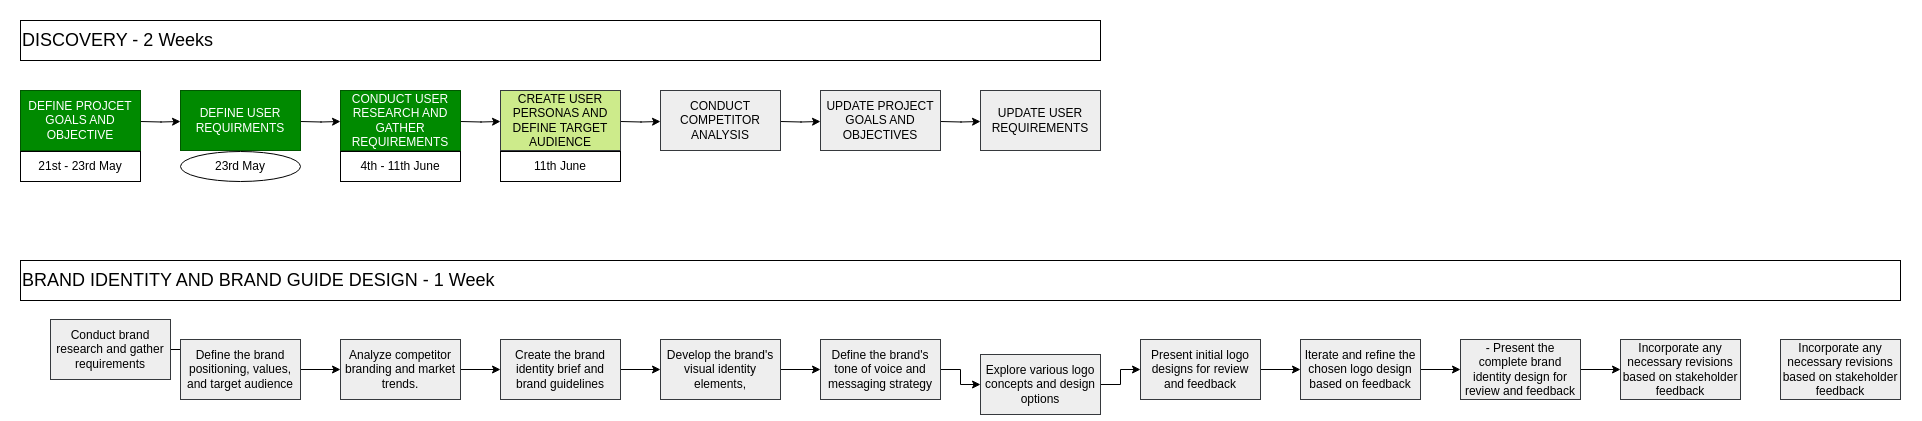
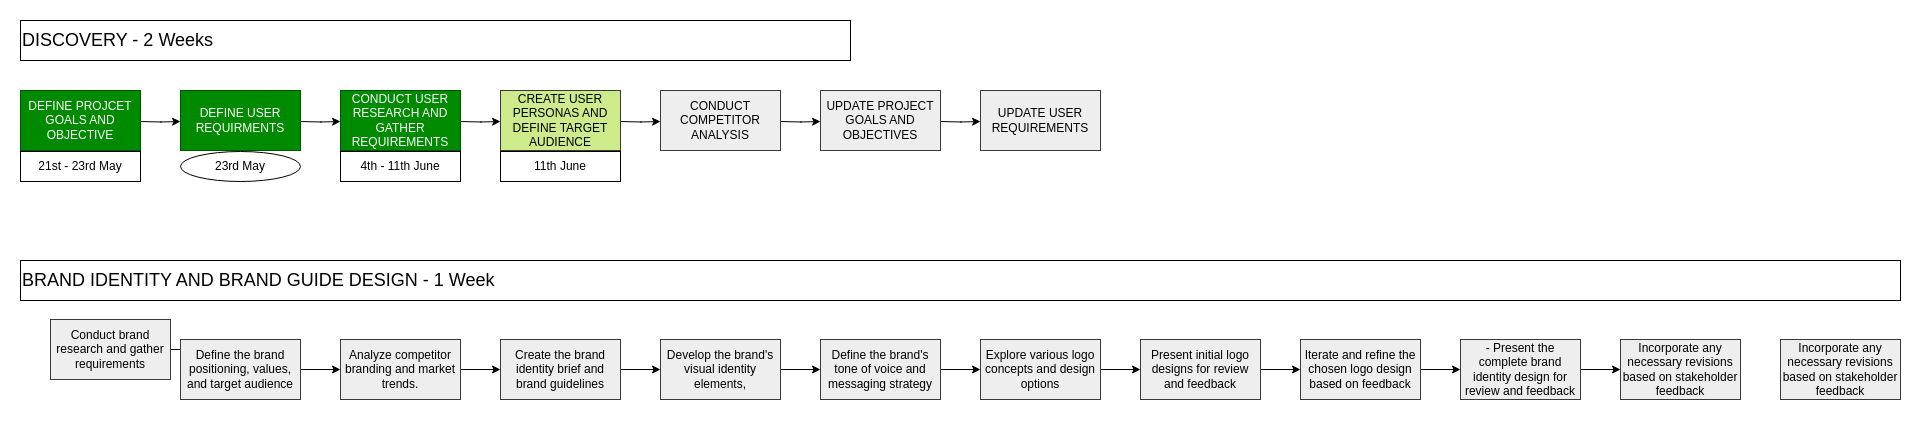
  <mxCell id="0" />
  <mxCell id="1" parent="0" />
- <mxCell id="2" value="&lt;font style=&quot;font-size: 18px;&quot;&gt;DISCOVERY - 2 Weeks&lt;/font&gt;" style="rounded=0;whiteSpace=wrap;html=1;align=left;" vertex="1" parent="1"><mxGeometry x="20" y="20" width="1080" height="40" as="geometry" /></mxCell>
+ <mxCell id="2" value="&lt;font style=&quot;font-size: 18px;&quot;&gt;DISCOVERY - 2 Weeks&lt;/font&gt;" style="rounded=0;whiteSpace=wrap;html=1;align=left;" vertex="1" parent="1"><mxGeometry x="20" y="20" width="830" height="40" as="geometry" /></mxCell>
  <mxCell id="3" value="" style="edgeStyle=orthogonalEdgeStyle;rounded=0;orthogonalLoop=1;jettySize=auto;html=1;" edge="1" parent="1"><mxGeometry relative="1" as="geometry"><mxPoint x="140" y="121" as="sourcePoint" /><mxPoint x="180" y="121" as="targetPoint" /></mxGeometry></mxCell>
  <mxCell id="4" value="DEFINE PROJCET GOALS AND OBJECTIVE" style="rounded=0;whiteSpace=wrap;html=1;fillColor=#008a00;fontColor=#ffffff;strokeColor=#005700;" vertex="1" parent="1"><mxGeometry x="20" y="90" width="120" height="60" as="geometry" /></mxCell>
  <mxCell id="5" value="" style="edgeStyle=orthogonalEdgeStyle;rounded=0;orthogonalLoop=1;jettySize=auto;html=1;" edge="1" parent="1"><mxGeometry relative="1" as="geometry"><mxPoint x="300" y="121" as="sourcePoint" /><mxPoint x="340" y="121" as="targetPoint" /></mxGeometry></mxCell>
  <mxCell id="6" value="DEFINE USER REQUIRMENTS" style="rounded=0;whiteSpace=wrap;html=1;fillColor=#008a00;fontColor=#ffffff;strokeColor=#005700;" vertex="1" parent="1"><mxGeometry x="180" y="90" width="120" height="60" as="geometry" /></mxCell>
  <mxCell id="7" value="" style="edgeStyle=orthogonalEdgeStyle;rounded=0;orthogonalLoop=1;jettySize=auto;html=1;" edge="1" parent="1"><mxGeometry relative="1" as="geometry"><mxPoint x="460" y="121" as="sourcePoint" /><mxPoint x="500" y="121" as="targetPoint" /></mxGeometry></mxCell>
  <mxCell id="8" value="CONDUCT USER RESEARCH AND GATHER REQUIREMENTS" style="rounded=0;whiteSpace=wrap;html=1;fillColor=#008a00;fontColor=#ffffff;strokeColor=#005700;" vertex="1" parent="1"><mxGeometry x="340" y="90" width="120" height="60" as="geometry" /></mxCell>
  <mxCell id="9" value="" style="edgeStyle=orthogonalEdgeStyle;rounded=0;orthogonalLoop=1;jettySize=auto;html=1;" edge="1" parent="1"><mxGeometry relative="1" as="geometry"><mxPoint x="620" y="121" as="sourcePoint" /><mxPoint x="660" y="121" as="targetPoint" /></mxGeometry></mxCell>
  <mxCell id="10" value="CREATE USER PERSONAS AND DEFINE TARGET AUDIENCE" style="rounded=0;whiteSpace=wrap;html=1;fillColor=#cdeb8b;strokeColor=#36393d;" vertex="1" parent="1"><mxGeometry x="500" y="90" width="120" height="60" as="geometry" /></mxCell>
  <mxCell id="11" value="" style="edgeStyle=orthogonalEdgeStyle;rounded=0;orthogonalLoop=1;jettySize=auto;html=1;" edge="1" parent="1"><mxGeometry relative="1" as="geometry"><mxPoint x="780" y="121" as="sourcePoint" /><mxPoint x="820" y="121" as="targetPoint" /></mxGeometry></mxCell>
  <mxCell id="12" value="CONDUCT COMPETITOR ANALYSIS" style="rounded=0;whiteSpace=wrap;html=1;fillColor=#eeeeee;strokeColor=#36393d;" vertex="1" parent="1"><mxGeometry x="660" y="90" width="120" height="60" as="geometry" /></mxCell>
  <mxCell id="13" value="" style="edgeStyle=orthogonalEdgeStyle;rounded=0;orthogonalLoop=1;jettySize=auto;html=1;" edge="1" parent="1"><mxGeometry relative="1" as="geometry"><mxPoint x="940" y="121" as="sourcePoint" /><mxPoint x="980" y="121" as="targetPoint" /></mxGeometry></mxCell>
  <mxCell id="14" value="UPDATE PROJECT GOALS AND OBJECTIVES" style="rounded=0;whiteSpace=wrap;html=1;fillColor=#eeeeee;strokeColor=#36393d;" vertex="1" parent="1"><mxGeometry x="820" y="90" width="120" height="60" as="geometry" /></mxCell>
  <mxCell id="15" value="UPDATE USER REQUIREMENTS" style="rounded=0;whiteSpace=wrap;html=1;fillColor=#eeeeee;strokeColor=#36393d;" vertex="1" parent="1"><mxGeometry x="980" y="90" width="120" height="60" as="geometry" /></mxCell>
  <mxCell id="16" value="21st - 23rd May" style="rounded=0;whiteSpace=wrap;html=1;" vertex="1" parent="1"><mxGeometry x="20" y="151" width="120" height="30" as="geometry" /></mxCell>
  <mxCell id="17" value="23rd May" style="ellipse;whiteSpace=wrap;html=1;" vertex="1" parent="1"><mxGeometry x="180" y="151" width="120" height="30" as="geometry" /></mxCell>
  <mxCell id="18" value="4th - 11th June" style="rounded=0;whiteSpace=wrap;html=1;" vertex="1" parent="1"><mxGeometry x="340" y="151" width="120" height="30" as="geometry" /></mxCell>
  <mxCell id="19" value="11th June" style="rounded=0;whiteSpace=wrap;html=1;" vertex="1" parent="1"><mxGeometry x="500" y="151" width="120" height="30" as="geometry" /></mxCell>
  <mxCell id="20" value="&lt;font style=&quot;font-size: 18px;&quot;&gt;BRAND IDENTITY AND BRAND GUIDE DESIGN - 1 Week&lt;/font&gt;" style="rounded=0;whiteSpace=wrap;html=1;align=left;" vertex="1" parent="1"><mxGeometry x="20" y="260" width="1880" height="40" as="geometry" /></mxCell>
  <mxCell id="21" value="" style="edgeStyle=orthogonalEdgeStyle;rounded=0;orthogonalLoop=1;jettySize=auto;html=1;" edge="1" parent="1" source="22" target="24"><mxGeometry relative="1" as="geometry" /></mxCell>
  <mxCell id="22" value="Conduct brand research and gather requirements" style="rounded=0;whiteSpace=wrap;html=1;fillColor=#eeeeee;strokeColor=#36393d;" vertex="1" parent="1"><mxGeometry x="50" y="319" width="120" height="60" as="geometry" /></mxCell>
  <mxCell id="23" value="" style="edgeStyle=orthogonalEdgeStyle;rounded=0;orthogonalLoop=1;jettySize=auto;html=1;" edge="1" parent="1" source="24" target="26"><mxGeometry relative="1" as="geometry" /></mxCell>
  <mxCell id="24" value=" Define the brand positioning, values, and target audience" style="rounded=0;whiteSpace=wrap;html=1;fillColor=#eeeeee;strokeColor=#36393d;" vertex="1" parent="1"><mxGeometry x="180" y="339" width="120" height="60" as="geometry" /></mxCell>
  <mxCell id="25" value="" style="edgeStyle=orthogonalEdgeStyle;rounded=0;orthogonalLoop=1;jettySize=auto;html=1;" edge="1" parent="1" source="26" target="28"><mxGeometry relative="1" as="geometry" /></mxCell>
  <mxCell id="26" value="  Analyze competitor branding and market trends." style="rounded=0;whiteSpace=wrap;html=1;fillColor=#eeeeee;strokeColor=#36393d;" vertex="1" parent="1"><mxGeometry x="340" y="339" width="120" height="60" as="geometry" /></mxCell>
  <mxCell id="27" value="" style="edgeStyle=orthogonalEdgeStyle;rounded=0;orthogonalLoop=1;jettySize=auto;html=1;" edge="1" parent="1" source="28" target="30"><mxGeometry relative="1" as="geometry" /></mxCell>
  <mxCell id="28" value="  Create the brand identity brief and brand guidelines" style="rounded=0;whiteSpace=wrap;html=1;fillColor=#eeeeee;strokeColor=#36393d;" vertex="1" parent="1"><mxGeometry x="500" y="339" width="120" height="60" as="geometry" /></mxCell>
  <mxCell id="29" value="" style="edgeStyle=orthogonalEdgeStyle;rounded=0;orthogonalLoop=1;jettySize=auto;html=1;" edge="1" parent="1" source="30" target="32"><mxGeometry relative="1" as="geometry" /></mxCell>
  <mxCell id="30" value="  Develop the brand's visual identity elements," style="rounded=0;whiteSpace=wrap;html=1;fillColor=#eeeeee;strokeColor=#36393d;" vertex="1" parent="1"><mxGeometry x="660" y="339" width="120" height="60" as="geometry" /></mxCell>
  <mxCell id="31" value="" style="edgeStyle=orthogonalEdgeStyle;rounded=0;orthogonalLoop=1;jettySize=auto;html=1;" edge="1" parent="1" source="32" target="34"><mxGeometry relative="1" as="geometry" /></mxCell>
  <mxCell id="32" value="Define the brand's tone of voice and messaging strategy" style="rounded=0;whiteSpace=wrap;html=1;fillColor=#eeeeee;strokeColor=#36393d;" vertex="1" parent="1"><mxGeometry x="820" y="339" width="120" height="60" as="geometry" /></mxCell>
  <mxCell id="33" value="" style="edgeStyle=orthogonalEdgeStyle;rounded=0;orthogonalLoop=1;jettySize=auto;html=1;" edge="1" parent="1" source="34" target="36"><mxGeometry relative="1" as="geometry" /></mxCell>
- <mxCell id="34" value="  Explore various logo concepts and design options" style="rounded=0;whiteSpace=wrap;html=1;fillColor=#eeeeee;strokeColor=#36393d;" vertex="1" parent="1"><mxGeometry x="980" y="354" width="120" height="60" as="geometry" /></mxCell>
+ <mxCell id="34" value="  Explore various logo concepts and design options" style="rounded=0;whiteSpace=wrap;html=1;fillColor=#eeeeee;strokeColor=#36393d;" vertex="1" parent="1"><mxGeometry x="980" y="339" width="120" height="60" as="geometry" /></mxCell>
  <mxCell id="35" value="" style="edgeStyle=orthogonalEdgeStyle;rounded=0;orthogonalLoop=1;jettySize=auto;html=1;" edge="1" parent="1" source="36" target="38"><mxGeometry relative="1" as="geometry" /></mxCell>
  <mxCell id="36" value="   Present initial logo designs for review and feedback" style="rounded=0;whiteSpace=wrap;html=1;fillColor=#eeeeee;strokeColor=#36393d;" vertex="1" parent="1"><mxGeometry x="1140" y="339" width="120" height="60" as="geometry" /></mxCell>
  <mxCell id="37" value="" style="edgeStyle=orthogonalEdgeStyle;rounded=0;orthogonalLoop=1;jettySize=auto;html=1;" edge="1" parent="1" source="38" target="40"><mxGeometry relative="1" as="geometry" /></mxCell>
  <mxCell id="38" value="Iterate and refine the chosen logo design based on feedback" style="rounded=0;whiteSpace=wrap;html=1;fillColor=#eeeeee;strokeColor=#36393d;" vertex="1" parent="1"><mxGeometry x="1300" y="339" width="120" height="60" as="geometry" /></mxCell>
  <mxCell id="39" value="" style="edgeStyle=orthogonalEdgeStyle;rounded=0;orthogonalLoop=1;jettySize=auto;html=1;" edge="1" parent="1" source="40" target="41"><mxGeometry relative="1" as="geometry" /></mxCell>
  <mxCell id="40" value="- Present the complete brand identity design for review and feedback" style="rounded=0;whiteSpace=wrap;html=1;fillColor=#eeeeee;strokeColor=#36393d;" vertex="1" parent="1"><mxGeometry x="1460" y="339" width="120" height="60" as="geometry" /></mxCell>
  <mxCell id="41" value="Incorporate any necessary revisions based on stakeholder &lt;br&gt;feedback" style="rounded=0;whiteSpace=wrap;html=1;fillColor=#eeeeee;strokeColor=#36393d;" vertex="1" parent="1"><mxGeometry x="1620" y="339" width="120" height="60" as="geometry" /></mxCell>
  <mxCell id="42" value="Incorporate any necessary revisions based on stakeholder &lt;br&gt;feedback" style="rounded=0;whiteSpace=wrap;html=1;fillColor=#eeeeee;strokeColor=#36393d;" vertex="1" parent="1"><mxGeometry x="1780" y="339" width="120" height="60" as="geometry" /></mxCell>
